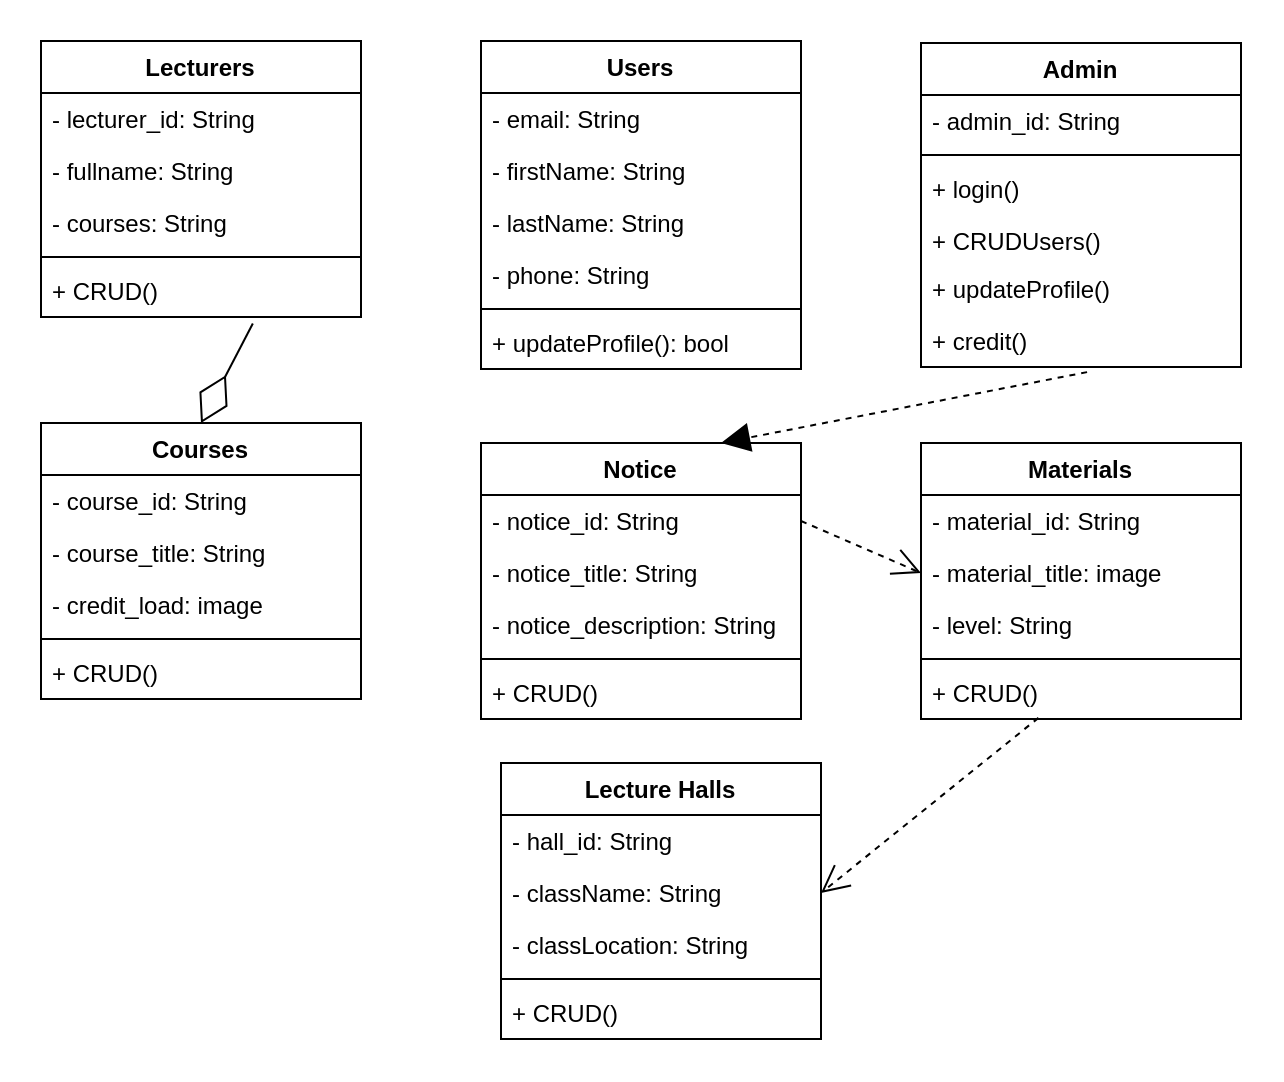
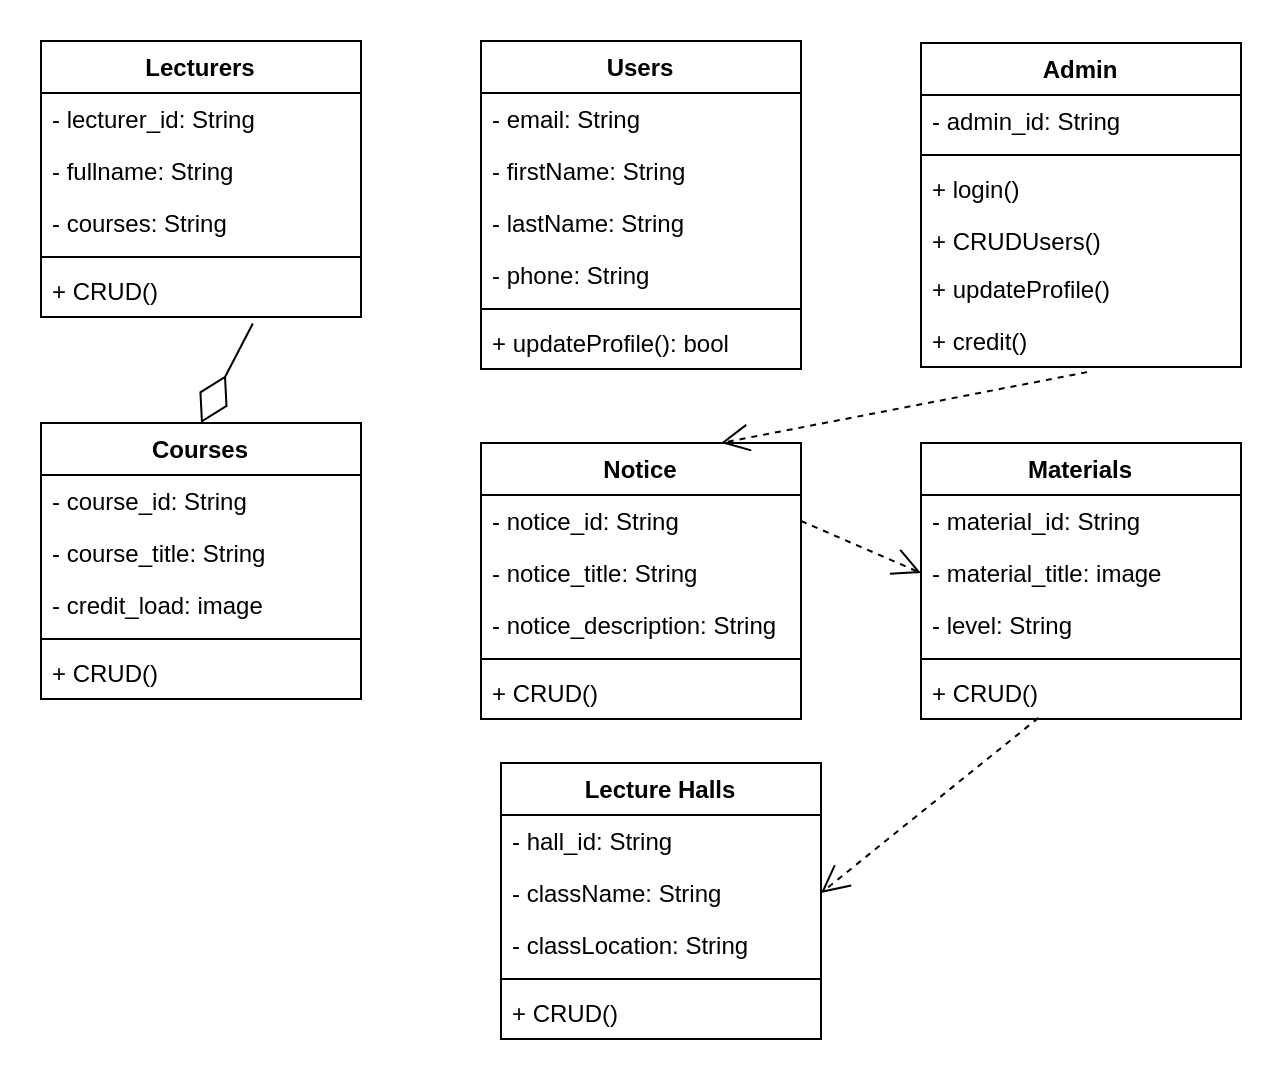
  <mxCell id="0" />
  <mxCell id="1" parent="0" />
  <mxCell id="2" value="Users" style="swimlane;fontStyle=1;align=center;verticalAlign=top;childLayout=stackLayout;horizontal=1;startSize=26;horizontalStack=0;resizeParent=1;resizeParentMax=0;resizeLast=0;collapsible=1;marginBottom=0;" parent="1" vertex="1"><mxGeometry x="240" y="20" width="160" height="164" as="geometry" /></mxCell>
  <mxCell id="3" value="- email: String" style="text;strokeColor=none;fillColor=none;align=left;verticalAlign=top;spacingLeft=4;spacingRight=4;overflow=hidden;rotatable=0;points=[[0,0.5],[1,0.5]];portConstraint=eastwest;" parent="2" vertex="1"><mxGeometry y="26" width="160" height="26" as="geometry" /></mxCell>
  <mxCell id="4" value="- firstName: String" style="text;strokeColor=none;fillColor=none;align=left;verticalAlign=top;spacingLeft=4;spacingRight=4;overflow=hidden;rotatable=0;points=[[0,0.5],[1,0.5]];portConstraint=eastwest;" parent="2" vertex="1"><mxGeometry y="52" width="160" height="26" as="geometry" /></mxCell>
  <mxCell id="5" value="- lastName: String" style="text;strokeColor=none;fillColor=none;align=left;verticalAlign=top;spacingLeft=4;spacingRight=4;overflow=hidden;rotatable=0;points=[[0,0.5],[1,0.5]];portConstraint=eastwest;" parent="2" vertex="1"><mxGeometry y="78" width="160" height="26" as="geometry" /></mxCell>
  <mxCell id="6" value="- phone: String" style="text;strokeColor=none;fillColor=none;align=left;verticalAlign=top;spacingLeft=4;spacingRight=4;overflow=hidden;rotatable=0;points=[[0,0.5],[1,0.5]];portConstraint=eastwest;" parent="2" vertex="1"><mxGeometry y="104" width="160" height="26" as="geometry" /></mxCell>
  <mxCell id="7" value="" style="line;strokeWidth=1;fillColor=none;align=left;verticalAlign=middle;spacingTop=-1;spacingLeft=3;spacingRight=3;rotatable=0;labelPosition=right;points=[];portConstraint=eastwest;" parent="2" vertex="1"><mxGeometry y="130" width="160" height="8" as="geometry" /></mxCell>
  <mxCell id="8" value="+ updateProfile(): bool" style="text;strokeColor=none;fillColor=none;align=left;verticalAlign=top;spacingLeft=4;spacingRight=4;overflow=hidden;rotatable=0;points=[[0,0.5],[1,0.5]];portConstraint=eastwest;" parent="2" vertex="1"><mxGeometry y="138" width="160" height="26" as="geometry" /></mxCell>
  <mxCell id="9" value="Admin" style="swimlane;fontStyle=1;align=center;verticalAlign=top;childLayout=stackLayout;horizontal=1;startSize=26;horizontalStack=0;resizeParent=1;resizeParentMax=0;resizeLast=0;collapsible=1;marginBottom=0;" parent="1" vertex="1"><mxGeometry x="460" y="21" width="160" height="162" as="geometry" /></mxCell>
  <mxCell id="10" value="- admin_id: String" style="text;strokeColor=none;fillColor=none;align=left;verticalAlign=top;spacingLeft=4;spacingRight=4;overflow=hidden;rotatable=0;points=[[0,0.5],[1,0.5]];portConstraint=eastwest;" parent="9" vertex="1"><mxGeometry y="26" width="160" height="26" as="geometry" /></mxCell>
  <mxCell id="11" value="" style="line;strokeWidth=1;fillColor=none;align=left;verticalAlign=middle;spacingTop=-1;spacingLeft=3;spacingRight=3;rotatable=0;labelPosition=right;points=[];portConstraint=eastwest;" parent="9" vertex="1"><mxGeometry y="52" width="160" height="8" as="geometry" /></mxCell>
  <mxCell id="12" value="+ login()" style="text;strokeColor=none;fillColor=none;align=left;verticalAlign=top;spacingLeft=4;spacingRight=4;overflow=hidden;rotatable=0;points=[[0,0.5],[1,0.5]];portConstraint=eastwest;" parent="9" vertex="1"><mxGeometry y="60" width="160" height="26" as="geometry" /></mxCell>
  <mxCell id="13" value="+ CRUDUsers()" style="text;strokeColor=none;fillColor=none;align=left;verticalAlign=top;spacingLeft=4;spacingRight=4;overflow=hidden;rotatable=0;points=[[0,0.5],[1,0.5]];portConstraint=eastwest;" parent="9" vertex="1"><mxGeometry y="86" width="160" height="24" as="geometry" /></mxCell>
  <mxCell id="14" value="+ updateProfile()" style="text;strokeColor=none;fillColor=none;align=left;verticalAlign=top;spacingLeft=4;spacingRight=4;overflow=hidden;rotatable=0;points=[[0,0.5],[1,0.5]];portConstraint=eastwest;" parent="9" vertex="1"><mxGeometry y="110" width="160" height="26" as="geometry" /></mxCell>
  <mxCell id="15" value="+ credit()" style="text;strokeColor=none;fillColor=none;align=left;verticalAlign=top;spacingLeft=4;spacingRight=4;overflow=hidden;rotatable=0;points=[[0,0.5],[1,0.5]];portConstraint=eastwest;" parent="9" vertex="1"><mxGeometry y="136" width="160" height="26" as="geometry" /></mxCell>
  <mxCell id="16" value="Lecturers" style="swimlane;fontStyle=1;align=center;verticalAlign=top;childLayout=stackLayout;horizontal=1;startSize=26;horizontalStack=0;resizeParent=1;resizeParentMax=0;resizeLast=0;collapsible=1;marginBottom=0;" parent="1" vertex="1"><mxGeometry x="20" y="20" width="160" height="138" as="geometry" /></mxCell>
  <mxCell id="17" value="- lecturer_id: String" style="text;strokeColor=none;fillColor=none;align=left;verticalAlign=top;spacingLeft=4;spacingRight=4;overflow=hidden;rotatable=0;points=[[0,0.5],[1,0.5]];portConstraint=eastwest;" parent="16" vertex="1"><mxGeometry y="26" width="160" height="26" as="geometry" /></mxCell>
  <mxCell id="18" value="- fullname: String" style="text;strokeColor=none;fillColor=none;align=left;verticalAlign=top;spacingLeft=4;spacingRight=4;overflow=hidden;rotatable=0;points=[[0,0.5],[1,0.5]];portConstraint=eastwest;" parent="16" vertex="1"><mxGeometry y="52" width="160" height="26" as="geometry" /></mxCell>
  <mxCell id="19" value="- courses: String" style="text;strokeColor=none;fillColor=none;align=left;verticalAlign=top;spacingLeft=4;spacingRight=4;overflow=hidden;rotatable=0;points=[[0,0.5],[1,0.5]];portConstraint=eastwest;" parent="16" vertex="1"><mxGeometry y="78" width="160" height="26" as="geometry" /></mxCell>
  <mxCell id="20" value="" style="line;strokeWidth=1;fillColor=none;align=left;verticalAlign=middle;spacingTop=-1;spacingLeft=3;spacingRight=3;rotatable=0;labelPosition=right;points=[];portConstraint=eastwest;" parent="16" vertex="1"><mxGeometry y="104" width="160" height="8" as="geometry" /></mxCell>
  <mxCell id="21" value="+ CRUD()" style="text;strokeColor=none;fillColor=none;align=left;verticalAlign=top;spacingLeft=4;spacingRight=4;overflow=hidden;rotatable=0;points=[[0,0.5],[1,0.5]];portConstraint=eastwest;" parent="16" vertex="1"><mxGeometry y="112" width="160" height="26" as="geometry" /></mxCell>
  <mxCell id="22" value="Courses" style="swimlane;fontStyle=1;align=center;verticalAlign=top;childLayout=stackLayout;horizontal=1;startSize=26;horizontalStack=0;resizeParent=1;resizeParentMax=0;resizeLast=0;collapsible=1;marginBottom=0;" parent="1" vertex="1"><mxGeometry x="20" y="211" width="160" height="138" as="geometry" /></mxCell>
  <mxCell id="23" value="- course_id: String" style="text;strokeColor=none;fillColor=none;align=left;verticalAlign=top;spacingLeft=4;spacingRight=4;overflow=hidden;rotatable=0;points=[[0,0.5],[1,0.5]];portConstraint=eastwest;" vertex="1" parent="22"><mxGeometry y="26" width="160" height="26" as="geometry" /></mxCell>
  <mxCell id="24" value="- course_title: String" style="text;strokeColor=none;fillColor=none;align=left;verticalAlign=top;spacingLeft=4;spacingRight=4;overflow=hidden;rotatable=0;points=[[0,0.5],[1,0.5]];portConstraint=eastwest;" parent="22" vertex="1"><mxGeometry y="52" width="160" height="26" as="geometry" /></mxCell>
  <mxCell id="25" value="- credit_load: image" style="text;strokeColor=none;fillColor=none;align=left;verticalAlign=top;spacingLeft=4;spacingRight=4;overflow=hidden;rotatable=0;points=[[0,0.5],[1,0.5]];portConstraint=eastwest;" parent="22" vertex="1"><mxGeometry y="78" width="160" height="26" as="geometry" /></mxCell>
  <mxCell id="26" value="" style="line;strokeWidth=1;fillColor=none;align=left;verticalAlign=middle;spacingTop=-1;spacingLeft=3;spacingRight=3;rotatable=0;labelPosition=right;points=[];portConstraint=eastwest;" parent="22" vertex="1"><mxGeometry y="104" width="160" height="8" as="geometry" /></mxCell>
  <mxCell id="27" value="+ CRUD()" style="text;strokeColor=none;fillColor=none;align=left;verticalAlign=top;spacingLeft=4;spacingRight=4;overflow=hidden;rotatable=0;points=[[0,0.5],[1,0.5]];portConstraint=eastwest;" parent="22" vertex="1"><mxGeometry y="112" width="160" height="26" as="geometry" /></mxCell>
  <mxCell id="28" value="Materials" style="swimlane;fontStyle=1;align=center;verticalAlign=top;childLayout=stackLayout;horizontal=1;startSize=26;horizontalStack=0;resizeParent=1;resizeParentMax=0;resizeLast=0;collapsible=1;marginBottom=0;" vertex="1" parent="1"><mxGeometry x="460" y="221" width="160" height="138" as="geometry" /></mxCell>
  <mxCell id="29" value="- material_id: String" style="text;strokeColor=none;fillColor=none;align=left;verticalAlign=top;spacingLeft=4;spacingRight=4;overflow=hidden;rotatable=0;points=[[0,0.5],[1,0.5]];portConstraint=eastwest;" vertex="1" parent="28"><mxGeometry y="26" width="160" height="26" as="geometry" /></mxCell>
  <mxCell id="30" value="- material_title: image" style="text;strokeColor=none;fillColor=none;align=left;verticalAlign=top;spacingLeft=4;spacingRight=4;overflow=hidden;rotatable=0;points=[[0,0.5],[1,0.5]];portConstraint=eastwest;" vertex="1" parent="28"><mxGeometry y="52" width="160" height="26" as="geometry" /></mxCell>
  <mxCell id="31" value="- level: String" style="text;strokeColor=none;fillColor=none;align=left;verticalAlign=top;spacingLeft=4;spacingRight=4;overflow=hidden;rotatable=0;points=[[0,0.5],[1,0.5]];portConstraint=eastwest;" vertex="1" parent="28"><mxGeometry y="78" width="160" height="26" as="geometry" /></mxCell>
  <mxCell id="32" value="" style="line;strokeWidth=1;fillColor=none;align=left;verticalAlign=middle;spacingTop=-1;spacingLeft=3;spacingRight=3;rotatable=0;labelPosition=right;points=[];portConstraint=eastwest;" vertex="1" parent="28"><mxGeometry y="104" width="160" height="8" as="geometry" /></mxCell>
  <mxCell id="33" value="+ CRUD()" style="text;strokeColor=none;fillColor=none;align=left;verticalAlign=top;spacingLeft=4;spacingRight=4;overflow=hidden;rotatable=0;points=[[0,0.5],[1,0.5]];portConstraint=eastwest;" vertex="1" parent="28"><mxGeometry y="112" width="160" height="26" as="geometry" /></mxCell>
  <mxCell id="34" value="Lecture Halls" style="swimlane;fontStyle=1;align=center;verticalAlign=top;childLayout=stackLayout;horizontal=1;startSize=26;horizontalStack=0;resizeParent=1;resizeParentMax=0;resizeLast=0;collapsible=1;marginBottom=0;" vertex="1" parent="1"><mxGeometry x="250" y="381" width="160" height="138" as="geometry" /></mxCell>
  <mxCell id="35" value="- hall_id: String" style="text;strokeColor=none;fillColor=none;align=left;verticalAlign=top;spacingLeft=4;spacingRight=4;overflow=hidden;rotatable=0;points=[[0,0.5],[1,0.5]];portConstraint=eastwest;" vertex="1" parent="34"><mxGeometry y="26" width="160" height="26" as="geometry" /></mxCell>
  <mxCell id="36" value="- className: String" style="text;strokeColor=none;fillColor=none;align=left;verticalAlign=top;spacingLeft=4;spacingRight=4;overflow=hidden;rotatable=0;points=[[0,0.5],[1,0.5]];portConstraint=eastwest;" vertex="1" parent="34"><mxGeometry y="52" width="160" height="26" as="geometry" /></mxCell>
  <mxCell id="37" value="- classLocation: String" style="text;strokeColor=none;fillColor=none;align=left;verticalAlign=top;spacingLeft=4;spacingRight=4;overflow=hidden;rotatable=0;points=[[0,0.5],[1,0.5]];portConstraint=eastwest;" vertex="1" parent="34"><mxGeometry y="78" width="160" height="26" as="geometry" /></mxCell>
  <mxCell id="38" value="" style="line;strokeWidth=1;fillColor=none;align=left;verticalAlign=middle;spacingTop=-1;spacingLeft=3;spacingRight=3;rotatable=0;labelPosition=right;points=[];portConstraint=eastwest;" vertex="1" parent="34"><mxGeometry y="104" width="160" height="8" as="geometry" /></mxCell>
  <mxCell id="39" value="+ CRUD()" style="text;strokeColor=none;fillColor=none;align=left;verticalAlign=top;spacingLeft=4;spacingRight=4;overflow=hidden;rotatable=0;points=[[0,0.5],[1,0.5]];portConstraint=eastwest;" vertex="1" parent="34"><mxGeometry y="112" width="160" height="26" as="geometry" /></mxCell>
  <mxCell id="40" value="Notice" style="swimlane;fontStyle=1;align=center;verticalAlign=top;childLayout=stackLayout;horizontal=1;startSize=26;horizontalStack=0;resizeParent=1;resizeParentMax=0;resizeLast=0;collapsible=1;marginBottom=0;" vertex="1" parent="1"><mxGeometry x="240" y="221" width="160" height="138" as="geometry" /></mxCell>
  <mxCell id="41" value="- notice_id: String" style="text;strokeColor=none;fillColor=none;align=left;verticalAlign=top;spacingLeft=4;spacingRight=4;overflow=hidden;rotatable=0;points=[[0,0.5],[1,0.5]];portConstraint=eastwest;" vertex="1" parent="40"><mxGeometry y="26" width="160" height="26" as="geometry" /></mxCell>
  <mxCell id="42" value="- notice_title: String" style="text;strokeColor=none;fillColor=none;align=left;verticalAlign=top;spacingLeft=4;spacingRight=4;overflow=hidden;rotatable=0;points=[[0,0.5],[1,0.5]];portConstraint=eastwest;" vertex="1" parent="40"><mxGeometry y="52" width="160" height="26" as="geometry" /></mxCell>
  <mxCell id="43" value="- notice_description: String" style="text;strokeColor=none;fillColor=none;align=left;verticalAlign=top;spacingLeft=4;spacingRight=4;overflow=hidden;rotatable=0;points=[[0,0.5],[1,0.5]];portConstraint=eastwest;" vertex="1" parent="40"><mxGeometry y="78" width="160" height="26" as="geometry" /></mxCell>
  <mxCell id="44" value="" style="line;strokeWidth=1;fillColor=none;align=left;verticalAlign=middle;spacingTop=-1;spacingLeft=3;spacingRight=3;rotatable=0;labelPosition=right;points=[];portConstraint=eastwest;" vertex="1" parent="40"><mxGeometry y="104" width="160" height="8" as="geometry" /></mxCell>
  <mxCell id="45" value="+ CRUD()" style="text;strokeColor=none;fillColor=none;align=left;verticalAlign=top;spacingLeft=4;spacingRight=4;overflow=hidden;rotatable=0;points=[[0,0.5],[1,0.5]];portConstraint=eastwest;" vertex="1" parent="40"><mxGeometry y="112" width="160" height="26" as="geometry" /></mxCell>
  <mxCell id="46" value="" style="endArrow=diamondThin;endFill=0;endSize=24;html=1;exitX=0.662;exitY=1.126;exitDx=0;exitDy=0;exitPerimeter=0;entryX=0.5;entryY=0;entryDx=0;entryDy=0;" edge="1" parent="1" source="21" target="22"><mxGeometry width="160" relative="1" as="geometry"><mxPoint x="500" y="559" as="sourcePoint" /><mxPoint x="90" y="201" as="targetPoint" /></mxGeometry></mxCell>
  <mxCell id="47" value="" style="endArrow=open;endSize=12;dashed=1;html=1;exitX=1;exitY=0.5;exitDx=0;exitDy=0;entryX=0;entryY=0.5;entryDx=0;entryDy=0;" edge="1" parent="1" source="41" target="30"><mxGeometry width="160" relative="1" as="geometry"><mxPoint x="450" y="471" as="sourcePoint" /><mxPoint x="610" y="471" as="targetPoint" /></mxGeometry></mxCell>
  <mxCell id="48" value="" style="endArrow=open;endSize=12;dashed=1;html=1;entryX=1;entryY=0.5;entryDx=0;entryDy=0;exitX=0.367;exitY=0.978;exitDx=0;exitDy=0;exitPerimeter=0;" edge="1" parent="1" source="33" target="36"><mxGeometry width="160" relative="1" as="geometry"><mxPoint x="500" y="441" as="sourcePoint" /><mxPoint x="470" y="296" as="targetPoint" /></mxGeometry></mxCell>
- <mxCell id="49" value="" style="endArrow=block;endSize=12;dashed=1;html=1;entryX=0.75;entryY=0;entryDx=0;entryDy=0;exitX=0.519;exitY=1.099;exitDx=0;exitDy=0;exitPerimeter=0;" edge="1" parent="1" source="15" target="40"><mxGeometry width="160" relative="1" as="geometry"><mxPoint x="528.72" y="368.428" as="sourcePoint" /><mxPoint x="420" y="462.5" as="targetPoint" /></mxGeometry></mxCell>
+ <mxCell id="49" value="" style="endArrow=open;endSize=12;dashed=1;html=1;entryX=0.75;entryY=0;entryDx=0;entryDy=0;exitX=0.519;exitY=1.099;exitDx=0;exitDy=0;exitPerimeter=0;" edge="1" parent="1" source="15" target="40"><mxGeometry width="160" relative="1" as="geometry"><mxPoint x="528.72" y="368.428" as="sourcePoint" /><mxPoint x="420" y="462.5" as="targetPoint" /></mxGeometry></mxCell>
